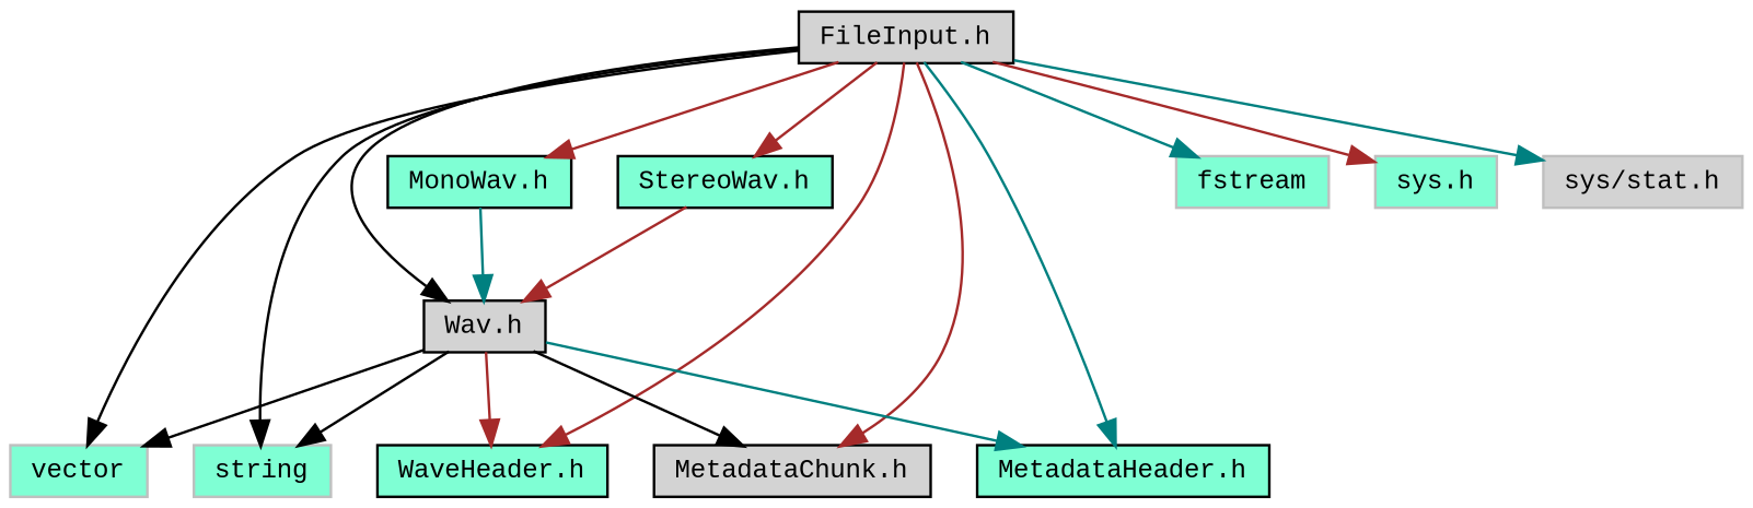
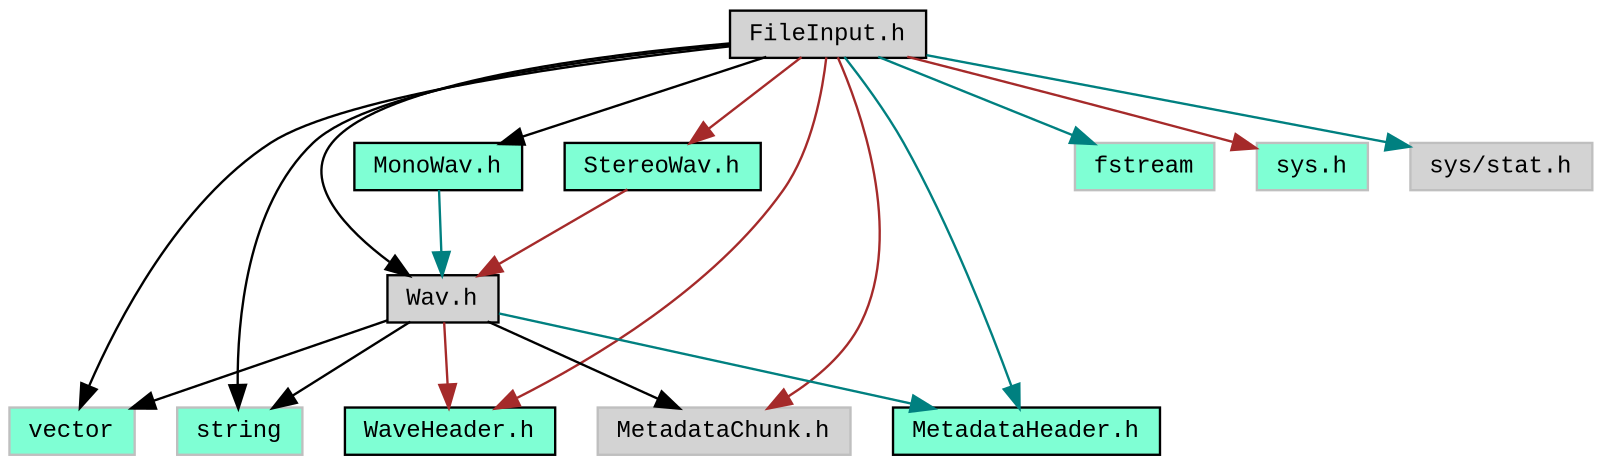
  digraph {
    fontname="Liberation Mono"
    node [color=black fillcolor=aquamarine fontname="Liberation Mono" fontsize=10 shape=record style=filled]
    edge [color=black fontname="Liberation Mono" fontsize=10 labelfontname=Helvetica labelfontsize=10 style=solid]
    n1 [fillcolor=lightgrey fontcolor=black height=0.2 label="FileInput.h" width=0.4]
    n2 [color=grey75 height=0.2 label=vector width=0.4]
    n3 [color=grey75 height=0.2 label=string width=0.4]
    n4 [color=grey75 height=0.2 label=fstream width=0.4]
    n5 [color=grey75 height=0.2 label="sys.h" width=0.4]
    n6 [color=grey75 fillcolor=lightgrey height=0.2 label="sys/stat.h" width=0.4]
    n7 [height=0.2 label="WaveHeader.h" width=0.4]
    n8 [fillcolor=lightgrey height=0.2 label="Wav.h" width=0.4]
-   n9 [fillcolor=lightgrey height=0.2 label="MetadataChunk.h" width=0.4]
+   n9 [color=grey75 fillcolor=lightgrey height=0.2 label="MetadataChunk.h" width=0.4]
    n10 [height=0.2 label="MetadataHeader.h" width=0.4]
    n11 [height=0.2 label="MonoWav.h" width=0.4]
    n12 [height=0.2 label="StereoWav.h" width=0.4]
    n1 -> n2
    n1 -> n3
    n1 -> n4 [color=teal]
    n1 -> n5 [color=brown]
    n1 -> n6 [color=teal]
    n1 -> n7 [color=brown]
    n1 -> n8
    n1 -> n9 [color=brown]
    n1 -> n10 [color=teal]
-   n1 -> n11 [color=brown]
+   n1 -> n11
    n1 -> n12 [color=brown]
    n8 -> n2
    n8 -> n3
    n8 -> n7 [color=brown]
    n8 -> n9
    n8 -> n10 [color=teal]
    n11 -> n8 [color=teal]
    n12 -> n8 [color=brown]
  }
